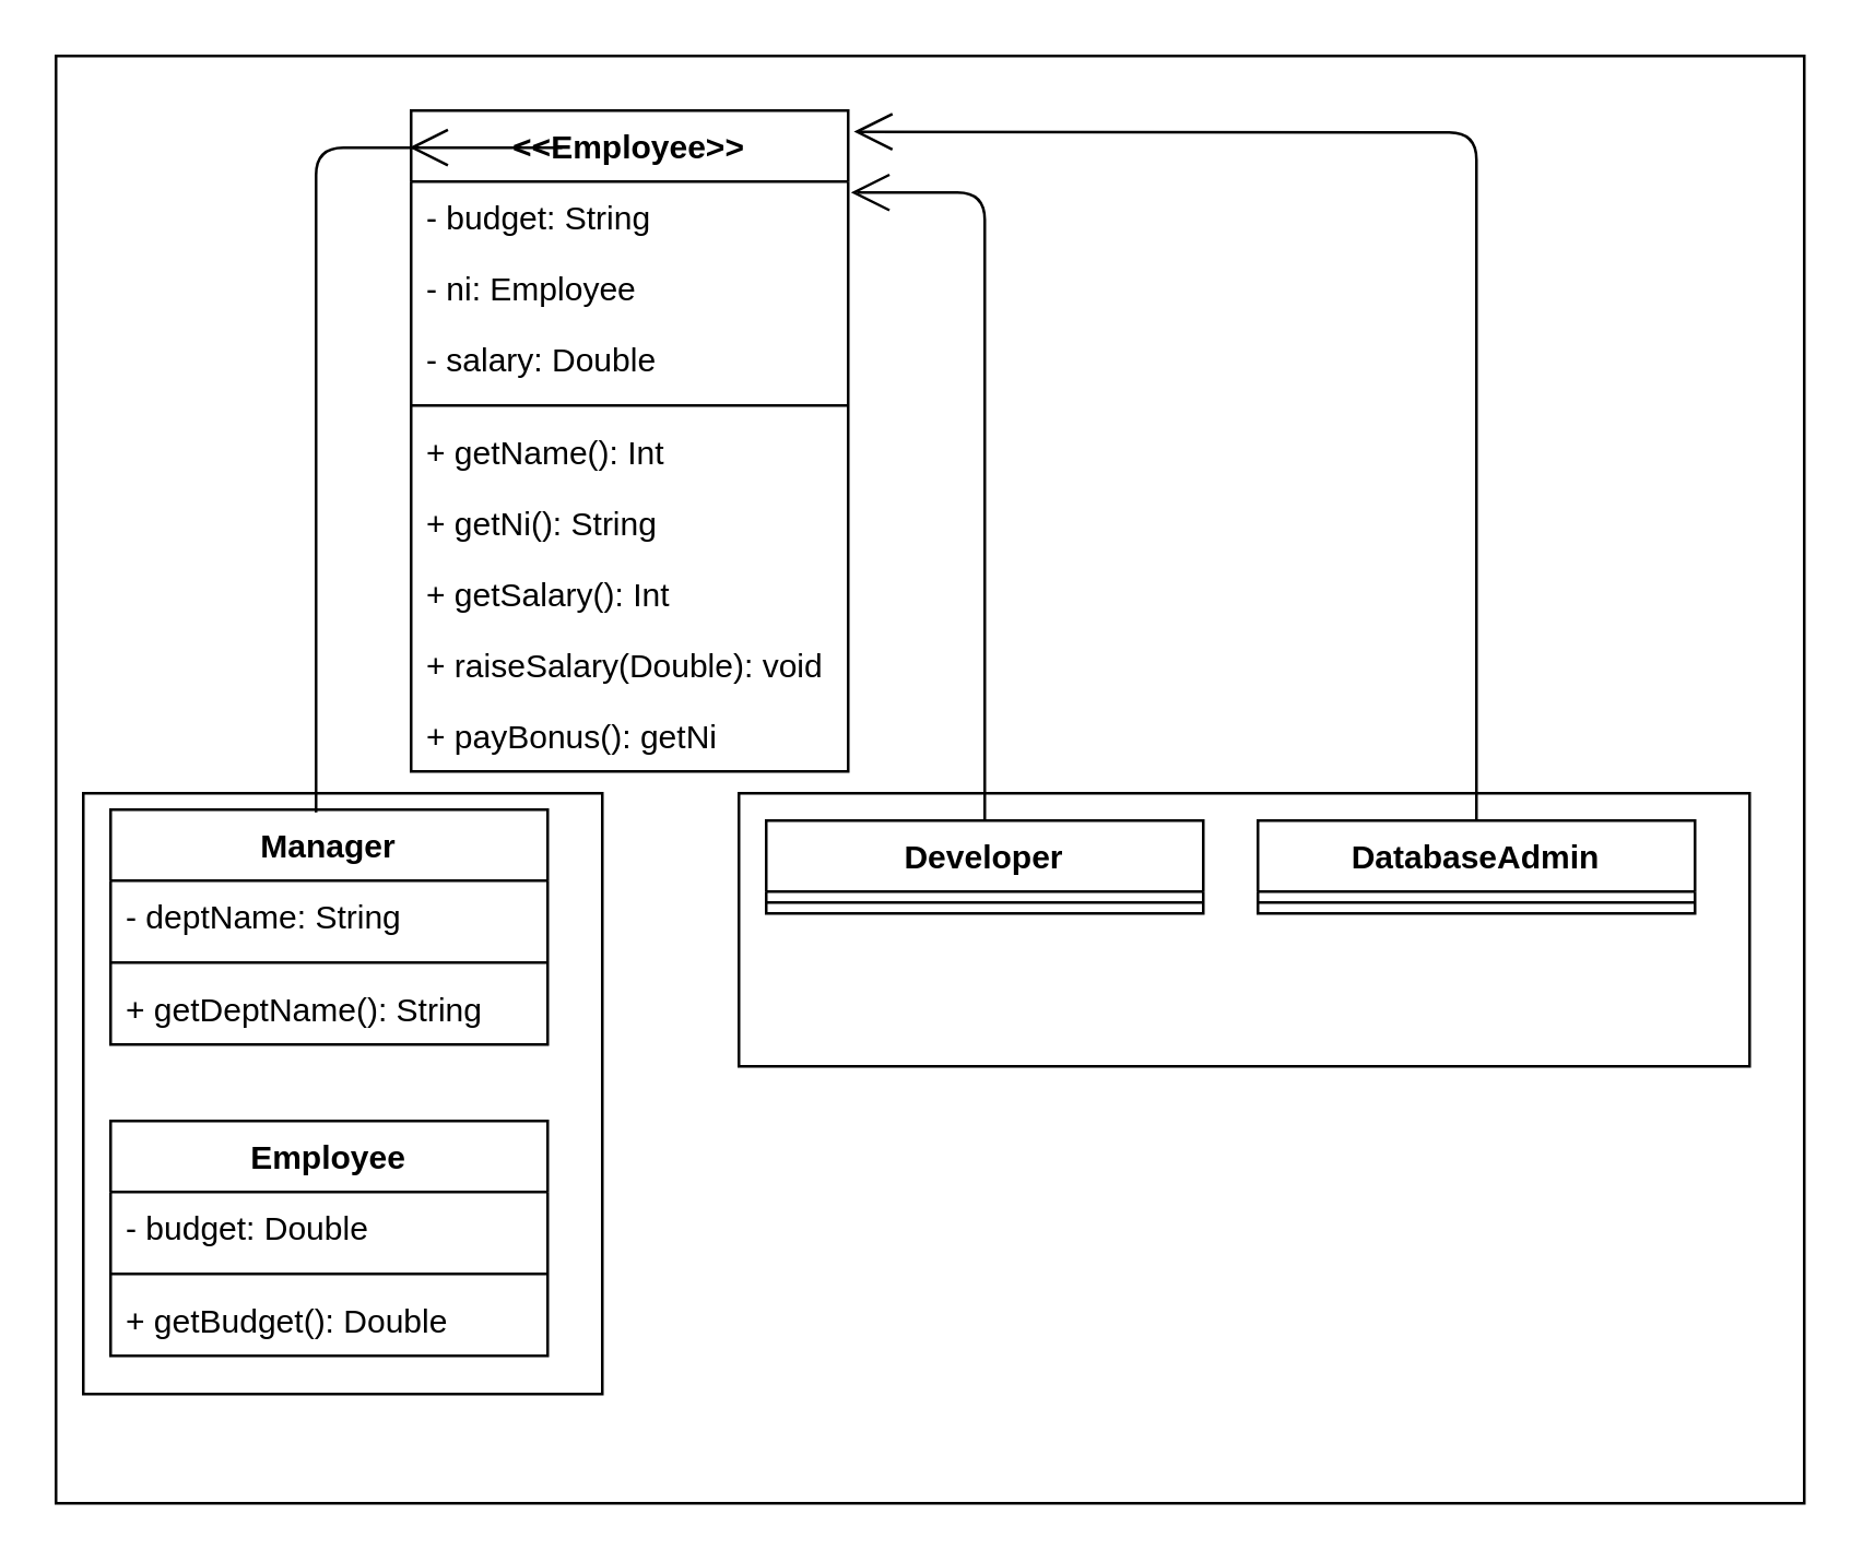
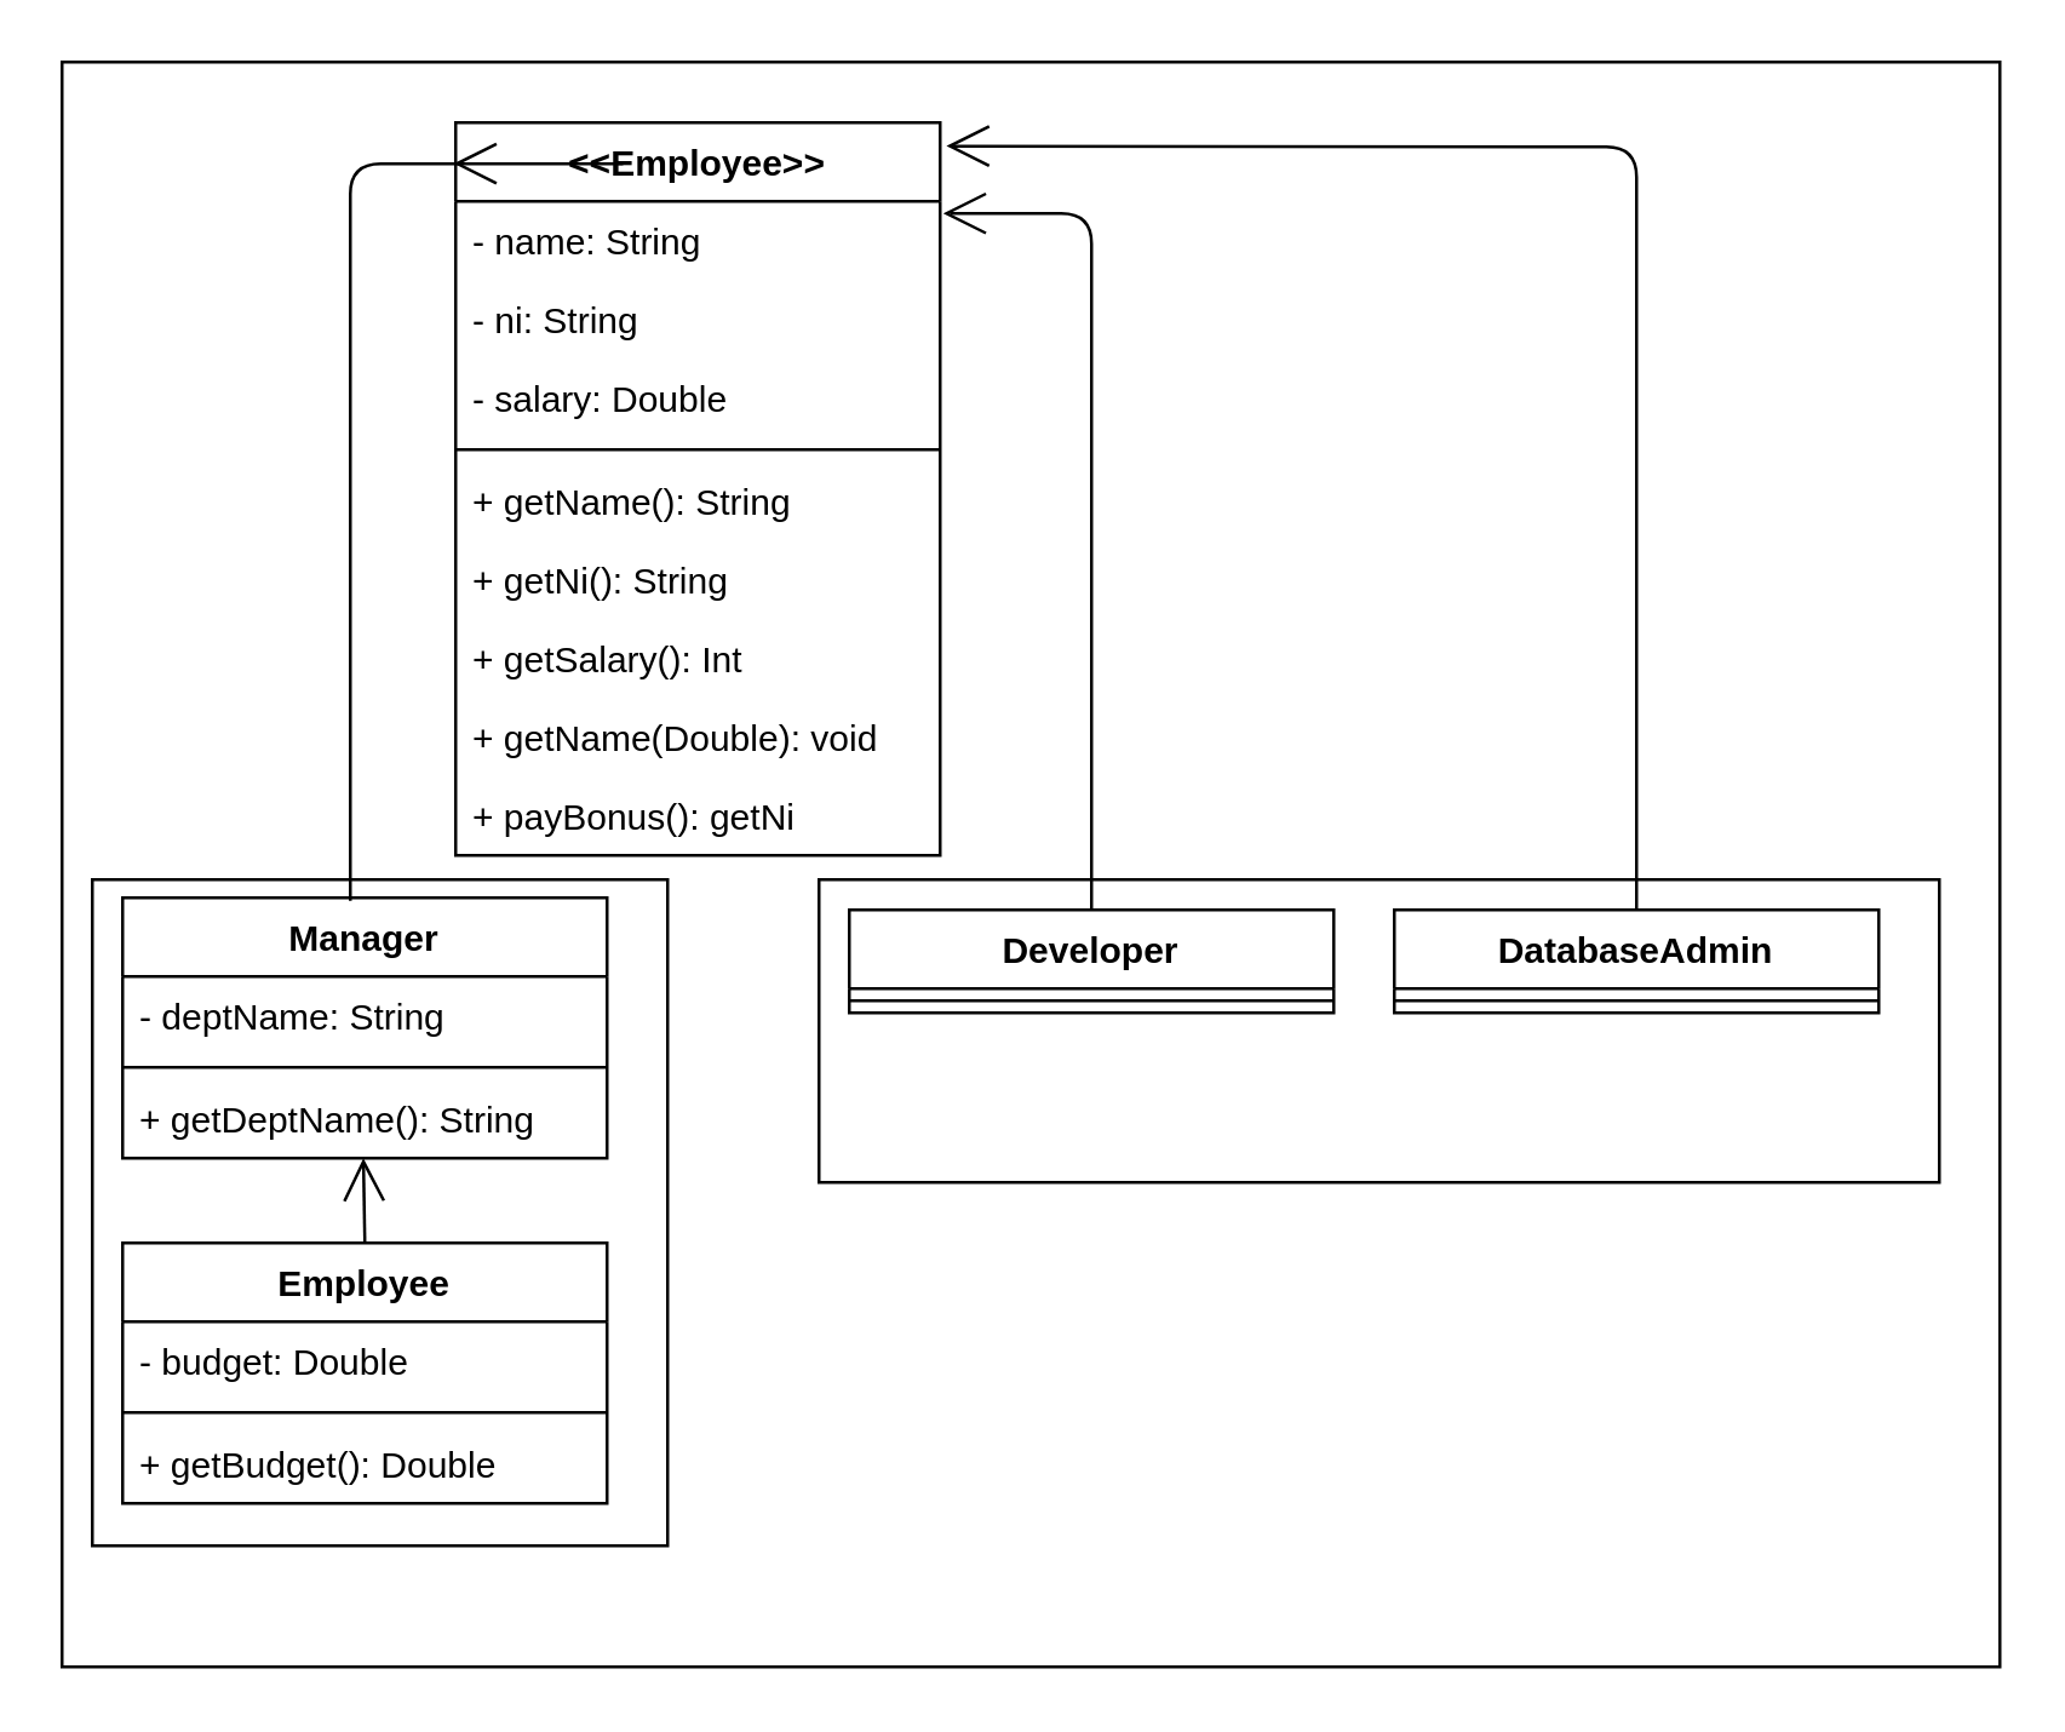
  <mxCell id="0" />
  <mxCell id="1" parent="0" />
  <mxCell id="2" value="" style="rounded=0;whiteSpace=wrap;html=1;shadow=0;" vertex="1" parent="1"><mxGeometry x="20" width="640" height="530" as="geometry" y="20" /></mxCell>
  <mxCell id="3" value="" style="rounded=0;whiteSpace=wrap;html=1;shadow=0;" vertex="1" parent="1"><mxGeometry x="30" y="290" width="190" height="220" as="geometry" /></mxCell>
  <mxCell id="4" value="" style="rounded=0;whiteSpace=wrap;html=1;shadow=0;" vertex="1" parent="1"><mxGeometry x="270" y="290" width="370" height="100" as="geometry" /></mxCell>
  <mxCell id="5" value="&lt;&lt;Employee&gt;&gt;" style="swimlane;fontStyle=1;align=center;verticalAlign=top;childLayout=stackLayout;horizontal=1;startSize=26;horizontalStack=0;resizeParent=1;resizeParentMax=0;resizeLast=0;collapsible=1;marginBottom=0;" vertex="1" parent="1"><mxGeometry x="150" y="40" width="160" height="242" as="geometry" /></mxCell>
- <mxCell id="6" value="- budget: String" style="text;strokeColor=none;fillColor=none;align=left;verticalAlign=top;spacingLeft=4;spacingRight=4;overflow=hidden;rotatable=0;points=[[0,0.5],[1,0.5]];portConstraint=eastwest;" vertex="1" parent="5"><mxGeometry y="26" width="160" height="26" as="geometry" /></mxCell>
- <mxCell id="7" value="- ni: Employee" style="text;strokeColor=none;fillColor=none;align=left;verticalAlign=top;spacingLeft=4;spacingRight=4;overflow=hidden;rotatable=0;points=[[0,0.5],[1,0.5]];portConstraint=eastwest;" vertex="1" parent="5"><mxGeometry y="52" width="160" height="26" as="geometry" /></mxCell>
+ <mxCell id="6" value="- name: String" style="text;strokeColor=none;fillColor=none;align=left;verticalAlign=top;spacingLeft=4;spacingRight=4;overflow=hidden;rotatable=0;points=[[0,0.5],[1,0.5]];portConstraint=eastwest;" vertex="1" parent="5"><mxGeometry y="26" width="160" height="26" as="geometry" /></mxCell>
+ <mxCell id="7" value="- ni: String" style="text;strokeColor=none;fillColor=none;align=left;verticalAlign=top;spacingLeft=4;spacingRight=4;overflow=hidden;rotatable=0;points=[[0,0.5],[1,0.5]];portConstraint=eastwest;" vertex="1" parent="5"><mxGeometry y="52" width="160" height="26" as="geometry" /></mxCell>
  <mxCell id="8" value="- salary: Double" style="text;strokeColor=none;fillColor=none;align=left;verticalAlign=top;spacingLeft=4;spacingRight=4;overflow=hidden;rotatable=0;points=[[0,0.5],[1,0.5]];portConstraint=eastwest;" vertex="1" parent="5"><mxGeometry y="78" width="160" height="26" as="geometry" /></mxCell>
  <mxCell id="9" value="" style="line;strokeWidth=1;fillColor=none;align=left;verticalAlign=middle;spacingTop=-1;spacingLeft=3;spacingRight=3;rotatable=0;labelPosition=right;points=[];portConstraint=eastwest;" vertex="1" parent="5"><mxGeometry y="104" width="160" height="8" as="geometry" /></mxCell>
- <mxCell id="10" value="+ getName(): Int" style="text;strokeColor=none;fillColor=none;align=left;verticalAlign=top;spacingLeft=4;spacingRight=4;overflow=hidden;rotatable=0;points=[[0,0.5],[1,0.5]];portConstraint=eastwest;" vertex="1" parent="5"><mxGeometry y="112" width="160" height="26" as="geometry" /></mxCell>
+ <mxCell id="10" value="+ getName(): String" style="text;strokeColor=none;fillColor=none;align=left;verticalAlign=top;spacingLeft=4;spacingRight=4;overflow=hidden;rotatable=0;points=[[0,0.5],[1,0.5]];portConstraint=eastwest;" vertex="1" parent="5"><mxGeometry y="112" width="160" height="26" as="geometry" /></mxCell>
  <mxCell id="11" value="+ getNi(): String" style="text;strokeColor=none;fillColor=none;align=left;verticalAlign=top;spacingLeft=4;spacingRight=4;overflow=hidden;rotatable=0;points=[[0,0.5],[1,0.5]];portConstraint=eastwest;" vertex="1" parent="5"><mxGeometry y="138" width="160" height="26" as="geometry" /></mxCell>
  <mxCell id="12" value="+ getSalary(): Int" style="text;strokeColor=none;fillColor=none;align=left;verticalAlign=top;spacingLeft=4;spacingRight=4;overflow=hidden;rotatable=0;points=[[0,0.5],[1,0.5]];portConstraint=eastwest;" vertex="1" parent="5"><mxGeometry y="164" width="160" height="26" as="geometry" /></mxCell>
- <mxCell id="13" value="+ raiseSalary(Double): void" style="text;strokeColor=none;fillColor=none;align=left;verticalAlign=top;spacingLeft=4;spacingRight=4;overflow=hidden;rotatable=0;points=[[0,0.5],[1,0.5]];portConstraint=eastwest;" vertex="1" parent="5"><mxGeometry y="190" width="160" height="26" as="geometry" /></mxCell>
+ <mxCell id="13" value="+ getName(Double): void" style="text;strokeColor=none;fillColor=none;align=left;verticalAlign=top;spacingLeft=4;spacingRight=4;overflow=hidden;rotatable=0;points=[[0,0.5],[1,0.5]];portConstraint=eastwest;" vertex="1" parent="5"><mxGeometry y="190" width="160" height="26" as="geometry" /></mxCell>
  <mxCell id="14" value="+ payBonus(): getNi" style="text;strokeColor=none;fillColor=none;align=left;verticalAlign=top;spacingLeft=4;spacingRight=4;overflow=hidden;rotatable=0;points=[[0,0.5],[1,0.5]];portConstraint=eastwest;" vertex="1" parent="5"><mxGeometry y="216" width="160" height="26" as="geometry" /></mxCell>
  <mxCell id="15" value="Manager" style="swimlane;fontStyle=1;align=center;verticalAlign=top;childLayout=stackLayout;horizontal=1;startSize=26;horizontalStack=0;resizeParent=1;resizeParentMax=0;resizeLast=0;collapsible=1;marginBottom=0;" vertex="1" parent="1"><mxGeometry x="40" y="296" width="160" height="86" as="geometry" /></mxCell>
  <mxCell id="16" value="- deptName: String" style="text;strokeColor=none;fillColor=none;align=left;verticalAlign=top;spacingLeft=4;spacingRight=4;overflow=hidden;rotatable=0;points=[[0,0.5],[1,0.5]];portConstraint=eastwest;" vertex="1" parent="15"><mxGeometry y="26" width="160" height="26" as="geometry" /></mxCell>
  <mxCell id="17" value="" style="line;strokeWidth=1;fillColor=none;align=left;verticalAlign=middle;spacingTop=-1;spacingLeft=3;spacingRight=3;rotatable=0;labelPosition=right;points=[];portConstraint=eastwest;" vertex="1" parent="15"><mxGeometry y="52" width="160" height="8" as="geometry" /></mxCell>
  <mxCell id="18" value="+ getDeptName(): String" style="text;strokeColor=none;fillColor=none;align=left;verticalAlign=top;spacingLeft=4;spacingRight=4;overflow=hidden;rotatable=0;points=[[0,0.5],[1,0.5]];portConstraint=eastwest;" vertex="1" parent="15"><mxGeometry y="60" width="160" height="26" as="geometry" /></mxCell>
  <mxCell id="19" value="Employee" style="swimlane;fontStyle=1;align=center;verticalAlign=top;childLayout=stackLayout;horizontal=1;startSize=26;horizontalStack=0;resizeParent=1;resizeParentMax=0;resizeLast=0;collapsible=1;marginBottom=0;" vertex="1" parent="1"><mxGeometry x="40" y="410" width="160" height="86" as="geometry" /></mxCell>
  <mxCell id="20" value="- budget: Double" style="text;strokeColor=none;fillColor=none;align=left;verticalAlign=top;spacingLeft=4;spacingRight=4;overflow=hidden;rotatable=0;points=[[0,0.5],[1,0.5]];portConstraint=eastwest;" vertex="1" parent="19"><mxGeometry y="26" width="160" height="26" as="geometry" /></mxCell>
  <mxCell id="21" value="" style="line;strokeWidth=1;fillColor=none;align=left;verticalAlign=middle;spacingTop=-1;spacingLeft=3;spacingRight=3;rotatable=0;labelPosition=right;points=[];portConstraint=eastwest;" vertex="1" parent="19"><mxGeometry y="52" width="160" height="8" as="geometry" /></mxCell>
  <mxCell id="22" value="+ getBudget(): Double" style="text;strokeColor=none;fillColor=none;align=left;verticalAlign=top;spacingLeft=4;spacingRight=4;overflow=hidden;rotatable=0;points=[[0,0.5],[1,0.5]];portConstraint=eastwest;" vertex="1" parent="19"><mxGeometry y="60" width="160" height="26" as="geometry" /></mxCell>
  <mxCell id="23" value="Developer" style="swimlane;fontStyle=1;align=center;verticalAlign=top;childLayout=stackLayout;horizontal=1;startSize=26;horizontalStack=0;resizeParent=1;resizeParentMax=0;resizeLast=0;collapsible=1;marginBottom=0;" vertex="1" parent="1"><mxGeometry x="280" y="300" width="160" height="34" as="geometry" /></mxCell>
  <mxCell id="24" value="" style="line;strokeWidth=1;fillColor=none;align=left;verticalAlign=middle;spacingTop=-1;spacingLeft=3;spacingRight=3;rotatable=0;labelPosition=right;points=[];portConstraint=eastwest;" vertex="1" parent="23"><mxGeometry y="26" width="160" height="8" as="geometry" /></mxCell>
  <mxCell id="25" value="DatabaseAdmin" style="swimlane;fontStyle=1;align=center;verticalAlign=top;childLayout=stackLayout;horizontal=1;startSize=26;horizontalStack=0;resizeParent=1;resizeParentMax=0;resizeLast=0;collapsible=1;marginBottom=0;" vertex="1" parent="1"><mxGeometry x="460" y="300" width="160" height="34" as="geometry" /></mxCell>
  <mxCell id="26" value="" style="line;strokeWidth=1;fillColor=none;align=left;verticalAlign=middle;spacingTop=-1;spacingLeft=3;spacingRight=3;rotatable=0;labelPosition=right;points=[];portConstraint=eastwest;" vertex="1" parent="25"><mxGeometry y="26" width="160" height="8" as="geometry" /></mxCell>
  <mxCell id="27" value="" style="endArrow=open;endFill=1;endSize=12;html=1;exitX=0.47;exitY=0.012;exitDx=0;exitDy=0;exitPerimeter=0;entryX=-0.004;entryY=0.056;entryDx=0;entryDy=0;entryPerimeter=0;edgeStyle=orthogonalEdgeStyle;" edge="1" parent="1" source="15" target="5"><mxGeometry width="160" relative="1" as="geometry"><mxPoint x="100" y="230" as="sourcePoint" /><mxPoint x="260" y="230" as="targetPoint" /></mxGeometry></mxCell>
  <mxCell id="28" value="" style="endArrow=open;endFill=1;endSize=12;html=1;exitX=0.5;exitY=0;exitDx=0;exitDy=0;edgeStyle=orthogonalEdgeStyle;" edge="1" parent="1" source="23"><mxGeometry width="160" relative="1" as="geometry"><mxPoint x="250" y="330" as="sourcePoint" /><mxPoint x="311" y="70" as="targetPoint" /><Array as="points"><mxPoint x="360" y="70" /><mxPoint x="311" y="70" /></Array></mxGeometry></mxCell>
  <mxCell id="29" value="" style="endArrow=open;endFill=1;endSize=12;html=1;exitX=0.5;exitY=0;exitDx=0;exitDy=0;entryX=1.013;entryY=0.032;entryDx=0;entryDy=0;entryPerimeter=0;" edge="1" parent="1" source="25" target="5"><mxGeometry width="160" relative="1" as="geometry"><mxPoint x="250" y="330" as="sourcePoint" /><mxPoint x="410" y="330" as="targetPoint" /><Array as="points"><mxPoint x="540" y="48" /></Array></mxGeometry></mxCell>
+ <mxCell id="30" value="" style="endArrow=open;endFill=1;endSize=12;html=1;exitX=0.5;exitY=0;exitDx=0;exitDy=0;entryX=0.497;entryY=1;entryDx=0;entryDy=0;entryPerimeter=0;" edge="1" parent="1" source="19" target="18"><mxGeometry width="160" relative="1" as="geometry"><mxPoint x="260" y="440" as="sourcePoint" /><mxPoint x="420" y="440" as="targetPoint" /></mxGeometry></mxCell>
